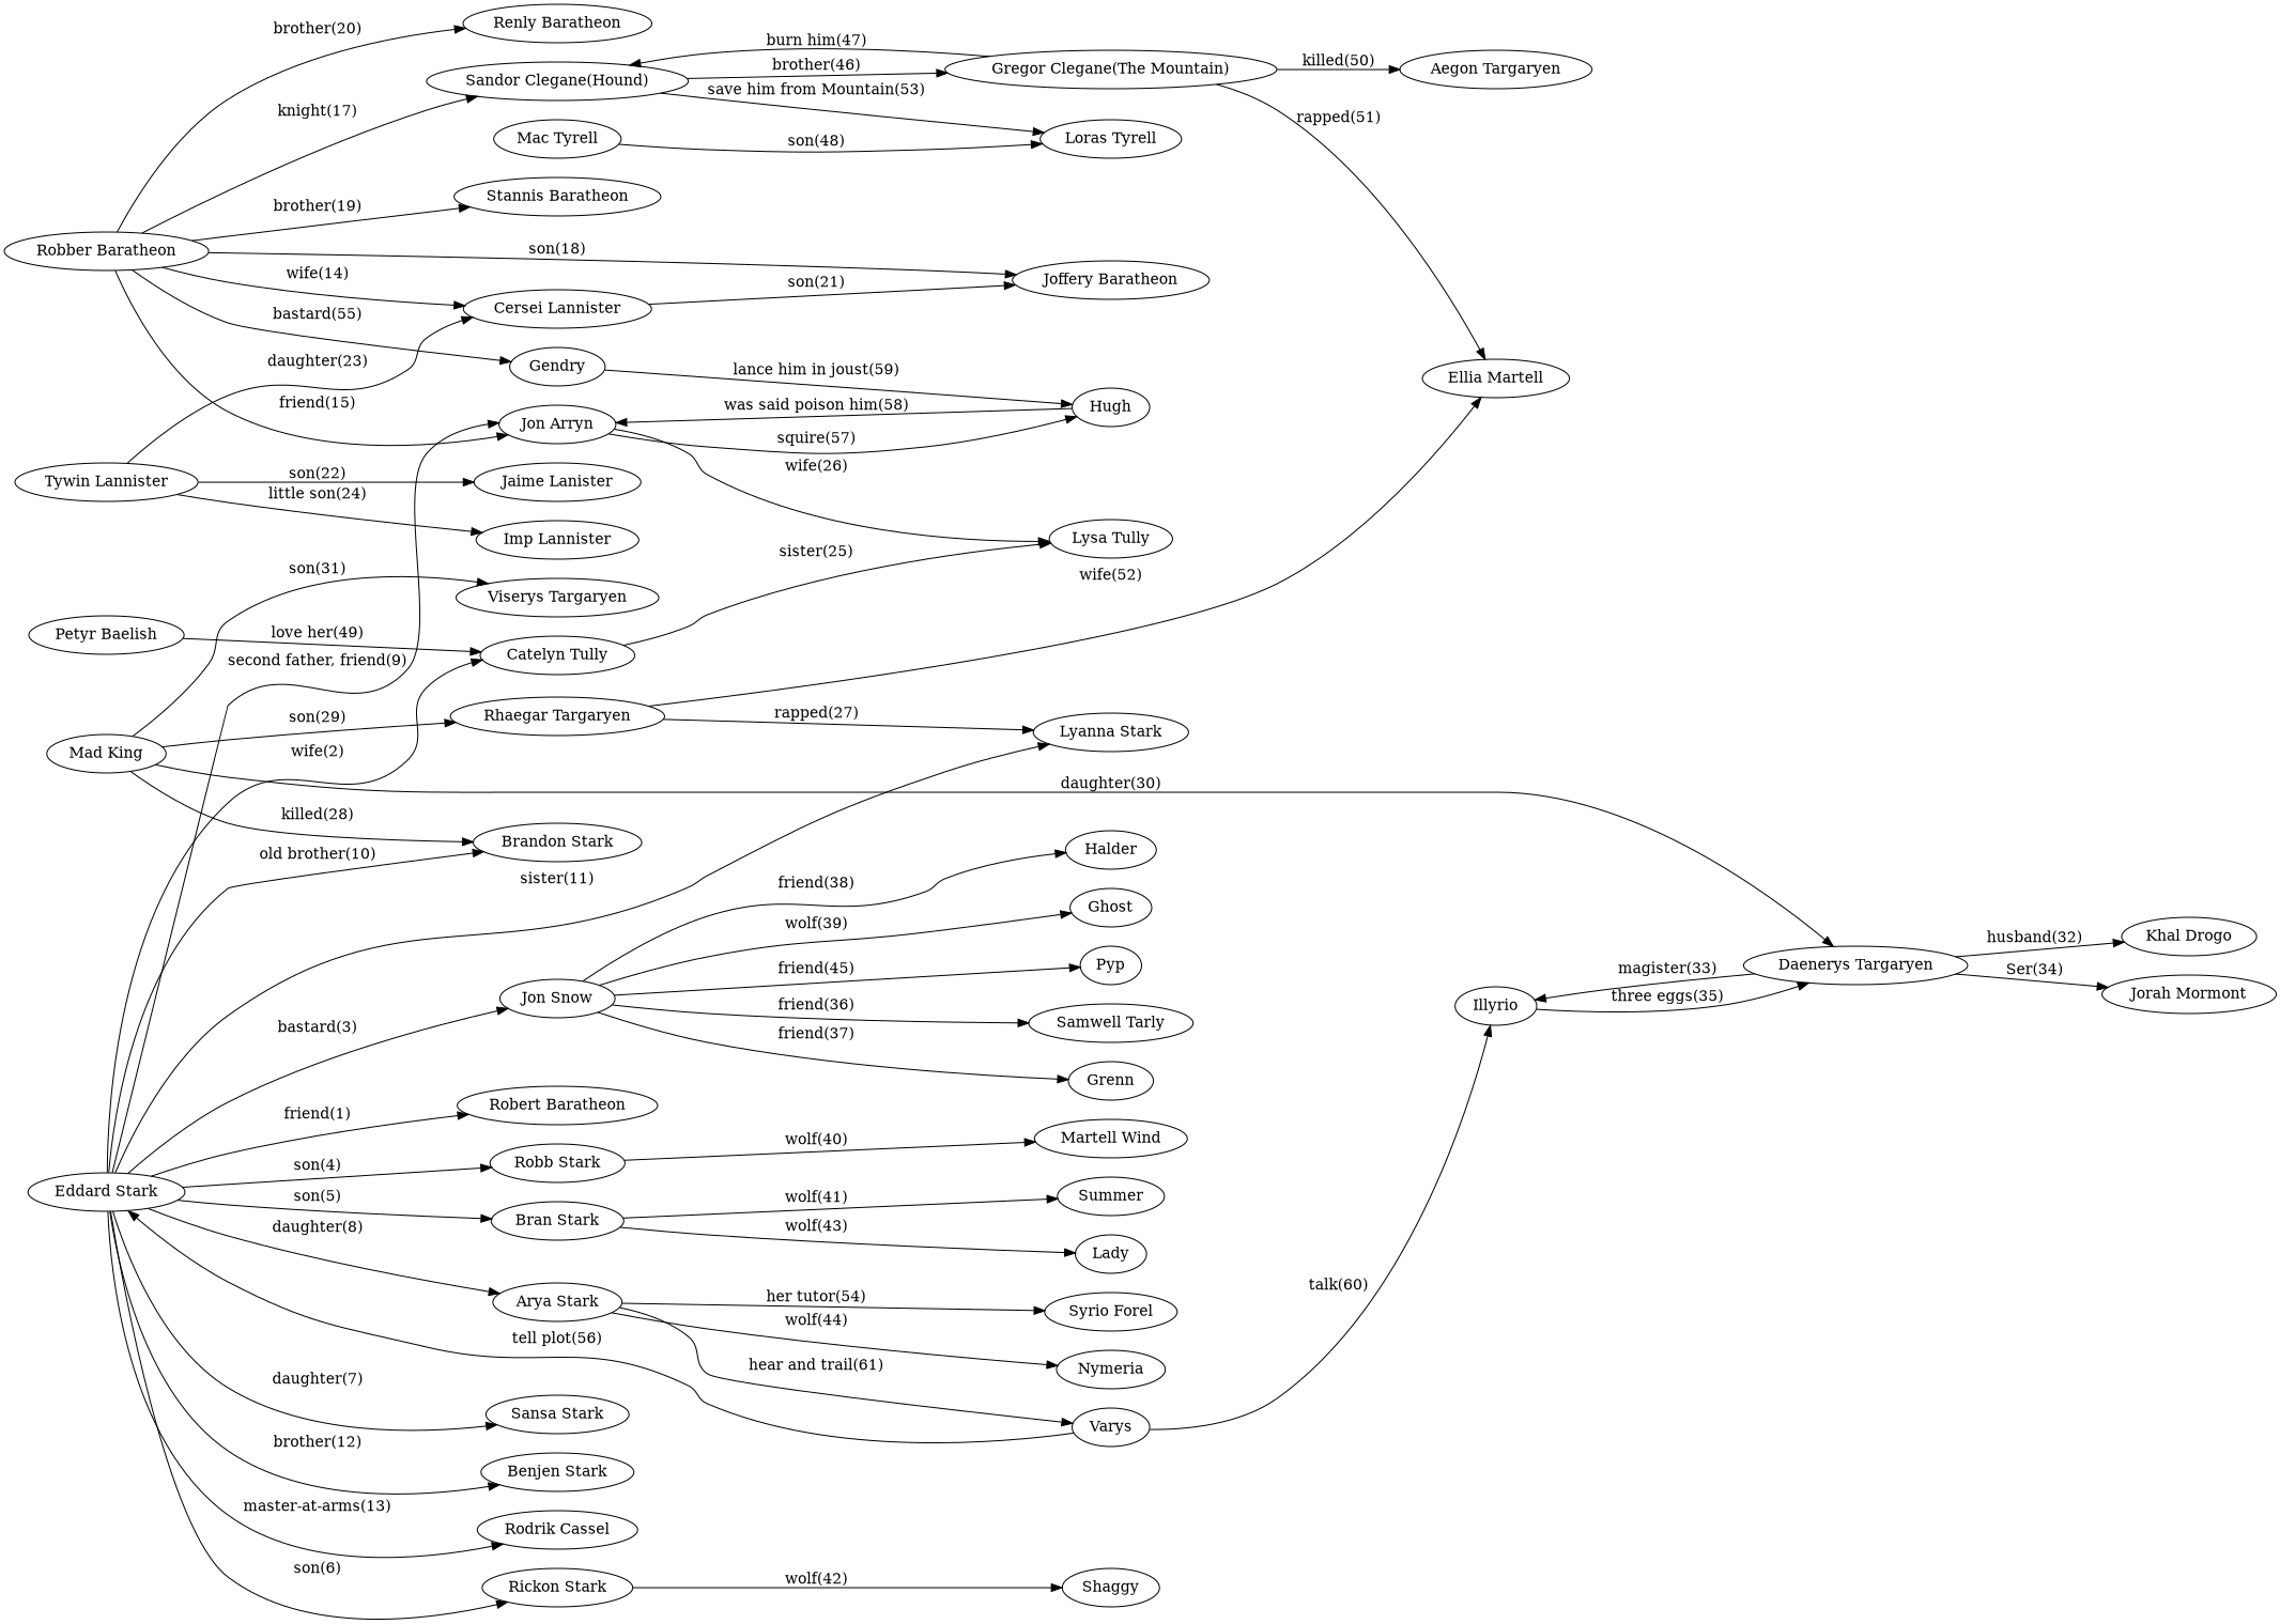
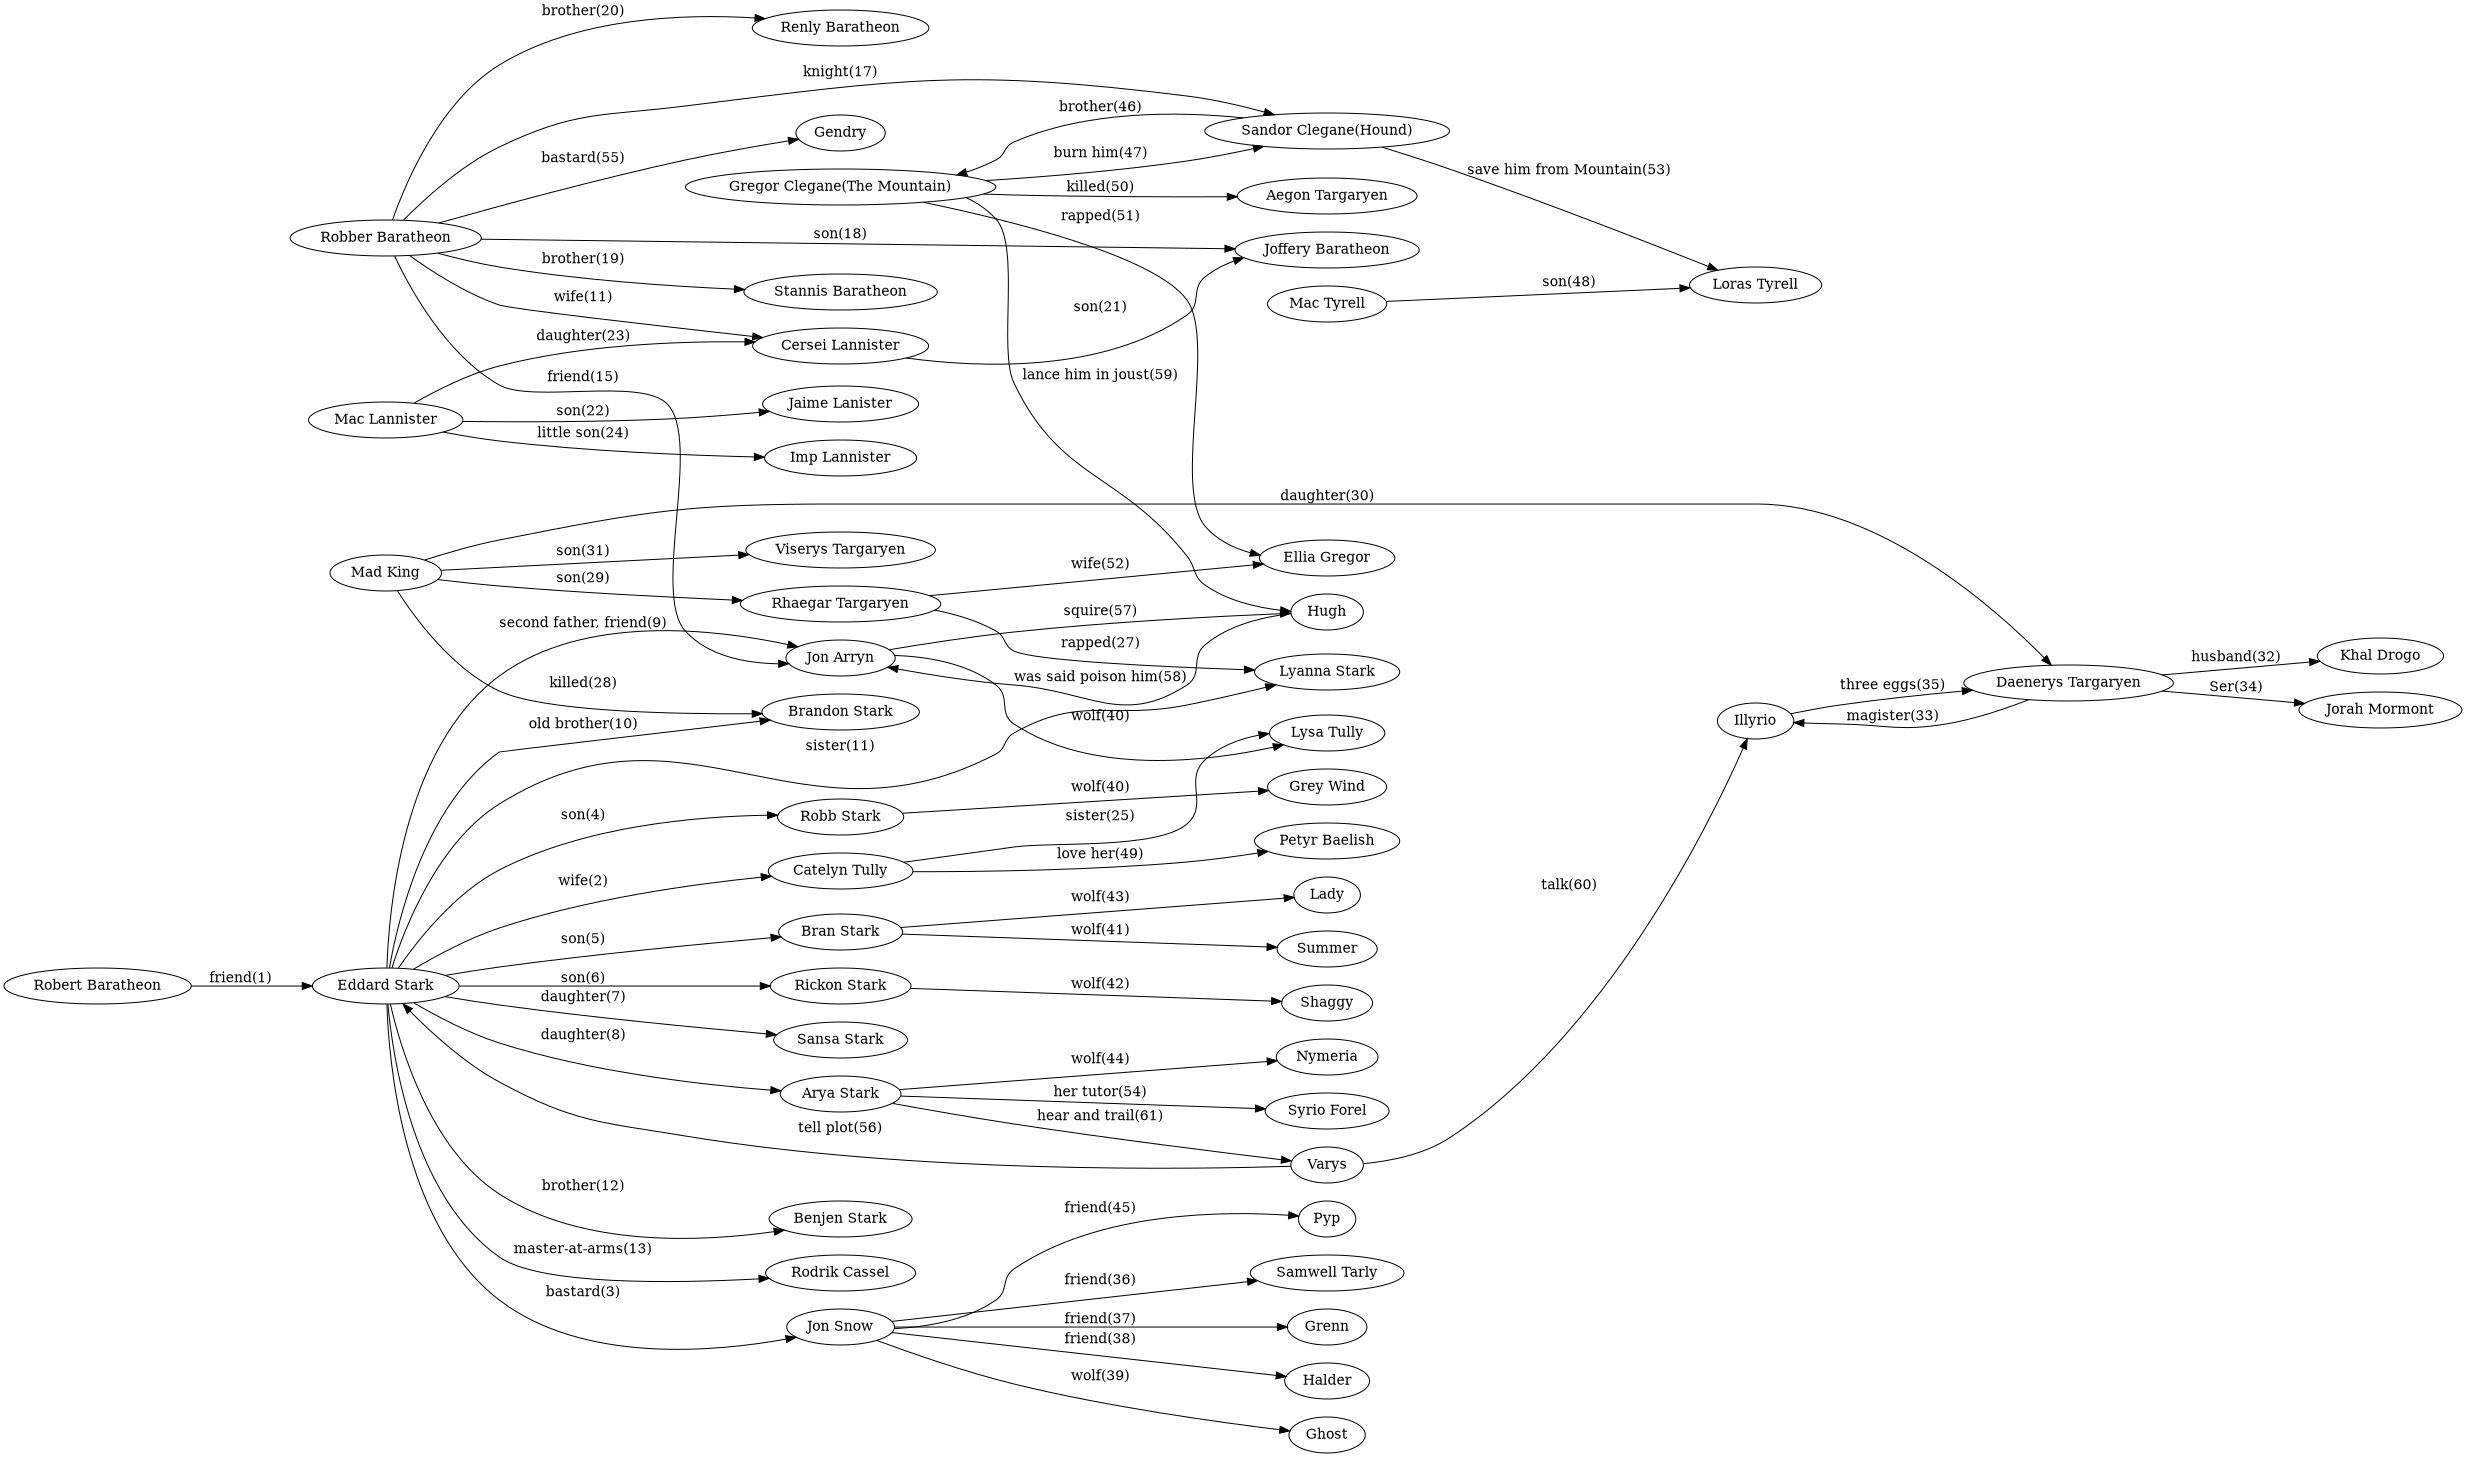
  digraph {
    rankdir=LR
    n1 [label="Eddard Stark"]
    n2 [label="Robert Baratheon"]
    n3 [label="Catelyn Tully"]
    n4 [label="Jon Snow"]
    n5 [label="Robb Stark"]
    n6 [label="Bran Stark"]
    n7 [label="Rickon Stark"]
    n8 [label="Sansa Stark"]
    n9 [label="Arya Stark"]
    n10 [label="Jon Arryn"]
    n11 [label="Brandon Stark"]
    n12 [label="Lyanna Stark"]
    n13 [label="Benjen Stark"]
    n14 [label="Rodrik Cassel"]
    n15 [label="Lysa Tully"]
    n16 [label="Samwell Tarly"]
    n17 [label=Grenn]
    n18 [label=Halder]
    n19 [label=Ghost]
    n20 [label=Pyp]
-   n21 [label="Martell Wind"]
+   n21 [label="Grey Wind"]
    n22 [label=Summer]
    n23 [label=Lady]
    n24 [label=Shaggy]
    n25 [label=Nymeria]
    n26 [label="Syrio Forel"]
    n27 [label=Varys]
    n28 [label=Hugh]
    n29 [label=Illyrio]
    n30 [label="Robber Baratheon"]
    n31 [label="Cersei Lannister"]
    n32 [label="Sandor Clegane(Hound)"]
    n33 [label="Joffery Baratheon"]
    n34 [label="Stannis Baratheon"]
    n35 [label="Renly Baratheon"]
    n36 [label=Gendry]
    n37 [label="Gregor Clegane(The Mountain)"]
    n38 [label="Loras Tyrell"]
-   n39 [label="Ellia Martell"]
+   n39 [label="Ellia Gregor"]
    n40 [label="Aegon Targaryen"]
-   n41 [label="Tywin Lannister"]
+   n41 [label="Mac Lannister"]
    n42 [label="Jaime Lanister"]
    n43 [label="Imp Lannister"]
    n44 [label="Rhaegar Targaryen"]
    n45 [label="Mad King"]
    n46 [label="Daenerys Targaryen"]
    n47 [label="Viserys Targaryen"]
    n48 [label="Khal Drogo"]
    n49 [label="Jorah Mormont"]
    n50 [label="Mac Tyrell"]
    n51 [label="Petyr Baelish"]
-   n1 -> n2 [label="friend(1)"]
+   n2 -> n1 [label="friend(1)"]
    n1 -> n3 [label="wife(2)"]
    n1 -> n4 [label="bastard(3)"]
    n1 -> n5 [label="son(4)"]
    n1 -> n6 [label="son(5)"]
    n1 -> n7 [label="son(6)"]
    n1 -> n8 [label="daughter(7)"]
    n1 -> n9 [label="daughter(8)"]
    n1 -> n10 [label="second father, friend(9)"]
    n1 -> n11 [label="old brother(10)"]
    n1 -> n12 [label="sister(11)"]
    n1 -> n13 [label="brother(12)"]
    n1 -> n14 [label="master-at-arms(13)"]
    n3 -> n15 [label="sister(25)"]
    n4 -> n16 [label="friend(36)"]
    n4 -> n17 [label="friend(37)"]
    n4 -> n18 [label="friend(38)"]
    n4 -> n19 [label="wolf(39)"]
    n4 -> n20 [label="friend(45)"]
    n5 -> n21 [label="wolf(40)"]
    n6 -> n22 [label="wolf(41)"]
    n6 -> n23 [label="wolf(43)"]
    n7 -> n24 [label="wolf(42)"]
    n9 -> n25 [label="wolf(44)"]
    n9 -> n26 [label="her tutor(54)"]
    n9 -> n27 [label="hear and trail(61)"]
-   n10 -> n15 [label="wife(26)"]
+   n10 -> n15 [label="wolf(40)"]
    n10 -> n28 [label="squire(57)"]
    n27 -> n1 [label="tell plot(56)"]
    n27 -> n29 [label="talk(60)"]
    n28 -> n10 [label="was said poison him(58)"]
    n29 -> n46 [label="three eggs(35)"]
    n30 -> n10 [label="friend(15)"]
-   n30 -> n31 [label="wife(14)"]
+   n30 -> n31 [label="wife(11)"]
    n30 -> n32 [label="knight(17)"]
    n30 -> n33 [label="son(18)"]
    n30 -> n34 [label="brother(19)"]
    n30 -> n35 [label="brother(20)"]
    n30 -> n36 [label="bastard(55)"]
    n31 -> n33 [label="son(21)"]
    n32 -> n37 [label="brother(46)"]
    n32 -> n38 [label="save him from Mountain(53)"]
-   n36 -> n28 [label="lance him in joust(59)"]
+   n37 -> n28 [label="lance him in joust(59)"]
    n37 -> n32 [label="burn him(47)"]
    n37 -> n39 [label="rapped(51)"]
    n37 -> n40 [label="killed(50)"]
    n41 -> n31 [label="daughter(23)"]
    n41 -> n42 [label="son(22)"]
    n41 -> n43 [label="little son(24)"]
    n44 -> n12 [label="rapped(27)"]
    n44 -> n39 [label="wife(52)"]
    n45 -> n11 [label="killed(28)"]
    n45 -> n44 [label="son(29)"]
    n45 -> n46 [label="daughter(30)"]
    n45 -> n47 [label="son(31)"]
    n46 -> n29 [label="magister(33)"]
    n46 -> n48 [label="husband(32)"]
    n46 -> n49 [label="Ser(34)"]
    n50 -> n38 [label="son(48)"]
-   n51 -> n3 [label="love her(49)"]
+   n3 -> n51 [label="love her(49)"]
  }
